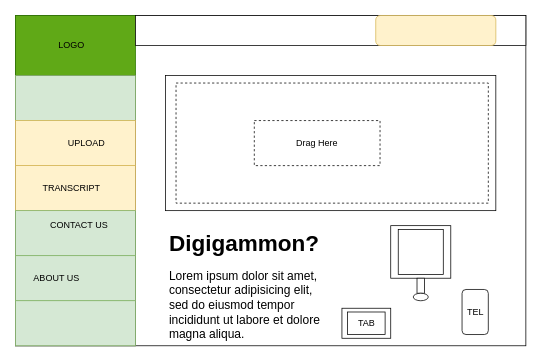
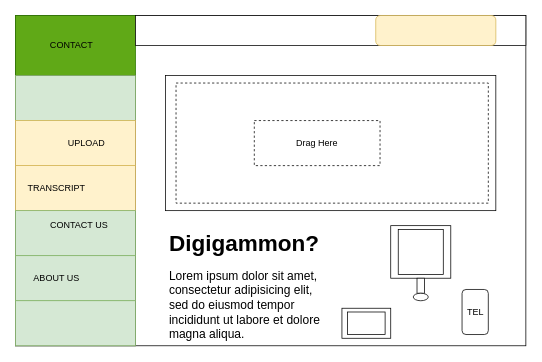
  <mxCell id="0" />
  <mxCell id="1" parent="0" />
  <mxCell id="2" value="" style="rounded=0;whiteSpace=wrap;html=1;" parent="1" vertex="1"><mxGeometry x="20" y="20" width="680" height="440" as="geometry" /></mxCell>
  <mxCell id="3" value="" style="rounded=0;whiteSpace=wrap;html=1;fillColor=#60a917;strokeColor=#2D7600;fontColor=#ffffff;" parent="1" vertex="1"><mxGeometry x="20" y="20" width="160" height="80" as="geometry" /></mxCell>
  <mxCell id="4" value="" style="rounded=0;whiteSpace=wrap;html=1;" parent="1" vertex="1"><mxGeometry x="180" y="20" width="520" height="40" as="geometry" /></mxCell>
  <mxCell id="5" value="" style="rounded=0;whiteSpace=wrap;html=1;" parent="1" vertex="1"><mxGeometry x="20" y="100" width="160" height="360" as="geometry" /></mxCell>
  <mxCell id="6" value="" style="rounded=1;whiteSpace=wrap;html=1;fillColor=#fff2cc;strokeColor=#d6b656;" parent="1" vertex="1"><mxGeometry x="500" y="20" width="160" height="40" as="geometry" /></mxCell>
  <mxCell id="7" value="" style="rounded=0;whiteSpace=wrap;html=1;fillColor=#d5e8d4;strokeColor=#82b366;" parent="1" vertex="1"><mxGeometry x="20" y="100" width="160" height="60" as="geometry" /></mxCell>
  <mxCell id="8" value="" style="rounded=0;whiteSpace=wrap;html=1;fillColor=#fff2cc;strokeColor=#d6b656;" parent="1" vertex="1"><mxGeometry x="20" y="160" width="160" height="60" as="geometry" /></mxCell>
  <mxCell id="9" value="" style="rounded=0;whiteSpace=wrap;html=1;fillColor=#fff2cc;strokeColor=#d6b656;" parent="1" vertex="1"><mxGeometry x="20" y="220" width="160" height="60" as="geometry" /></mxCell>
  <mxCell id="10" value="" style="rounded=0;whiteSpace=wrap;html=1;fillColor=#d5e8d4;strokeColor=#82b366;" parent="1" vertex="1"><mxGeometry x="20" y="280" width="160" height="60" as="geometry" /></mxCell>
  <mxCell id="11" value="" style="rounded=0;whiteSpace=wrap;html=1;fillColor=#d5e8d4;strokeColor=#82b366;" parent="1" vertex="1"><mxGeometry x="20" y="340" width="160" height="60" as="geometry" /></mxCell>
  <mxCell id="12" value="" style="rounded=0;whiteSpace=wrap;html=1;fillColor=#d5e8d4;strokeColor=#82b366;" parent="1" vertex="1"><mxGeometry x="20" y="400" width="160" height="60" as="geometry" /></mxCell>
  <mxCell id="13" value="" style="rounded=0;whiteSpace=wrap;html=1;" parent="1" vertex="1"><mxGeometry x="220" y="100" width="440" height="180" as="geometry" /></mxCell>
  <mxCell id="14" style="edgeStyle=orthogonalEdgeStyle;rounded=0;orthogonalLoop=1;jettySize=auto;html=1;exitX=0.5;exitY=1;exitDx=0;exitDy=0;" parent="1" source="13" target="13" edge="1"><mxGeometry relative="1" as="geometry" /></mxCell>
  <mxCell id="15" value="" style="rounded=0;whiteSpace=wrap;html=1;dashed=1;" parent="1" vertex="1"><mxGeometry x="234" y="110" width="416" height="160" as="geometry" /></mxCell>
  <mxCell id="16" value="Drag Here" style="text;html=1;fillColor=none;align=center;verticalAlign=middle;whiteSpace=wrap;rounded=0;dashed=1;strokeColor=#000000;" parent="1" vertex="1"><mxGeometry x="338.25" y="160" width="167.5" height="60" as="geometry" /></mxCell>
  <mxCell id="17" value="&lt;h1&gt;&lt;font style=&quot;font-size: 30px&quot;&gt;Digigammon?&lt;/font&gt;&lt;/h1&gt;&lt;p style=&quot;font-size: 16px&quot;&gt;&lt;font style=&quot;font-size: 16px&quot;&gt;Lorem ipsum dolor sit amet, consectetur adipisicing elit, sed do eiusmod tempor incididunt ut labore et dolore magna aliqua.&lt;/font&gt;&lt;/p&gt;" style="text;html=1;strokeColor=none;fillColor=none;spacing=5;spacingTop=-20;whiteSpace=wrap;overflow=hidden;rounded=0;dashed=1;" parent="1" vertex="1"><mxGeometry x="220" y="300" width="220" height="160" as="geometry" /></mxCell>
  <mxCell id="18" value="" style="rounded=0;whiteSpace=wrap;html=1;strokeColor=#000000;" parent="1" vertex="1"><mxGeometry x="520" y="300" width="80" height="70" as="geometry" /></mxCell>
  <mxCell id="19" value="" style="rounded=0;whiteSpace=wrap;html=1;strokeColor=#000000;" parent="1" vertex="1"><mxGeometry x="530" y="305" width="60" height="60" as="geometry" /></mxCell>
  <mxCell id="20" value="" style="rounded=0;whiteSpace=wrap;html=1;strokeColor=#000000;" parent="1" vertex="1"><mxGeometry x="555" y="370" width="10" height="20" as="geometry" /></mxCell>
  <mxCell id="21" value="" style="ellipse;whiteSpace=wrap;html=1;strokeColor=#000000;" parent="1" vertex="1"><mxGeometry x="550" y="390" width="20" height="10" as="geometry" /></mxCell>
  <mxCell id="22" value="" style="rounded=0;whiteSpace=wrap;html=1;strokeColor=#000000;" parent="1" vertex="1"><mxGeometry x="455" y="410" width="65" height="40" as="geometry" /></mxCell>
  <mxCell id="23" value="" style="rounded=0;whiteSpace=wrap;html=1;strokeColor=#000000;" parent="1" vertex="1"><mxGeometry x="462.5" y="415" width="50" height="30" as="geometry" /></mxCell>
- <mxCell id="24" value="TAB" style="text;html=1;strokeColor=none;fillColor=none;align=center;verticalAlign=middle;whiteSpace=wrap;rounded=0;" parent="1" vertex="1"><mxGeometry x="467.5" y="420" width="40" height="20" as="geometry" /></mxCell>
  <mxCell id="25" value="" style="rounded=1;whiteSpace=wrap;html=1;strokeColor=#000000;" parent="1" vertex="1"><mxGeometry x="615" y="385" width="35" height="60" as="geometry" /></mxCell>
  <mxCell id="26" value="TEL" style="text;html=1;strokeColor=none;fillColor=none;align=center;verticalAlign=middle;whiteSpace=wrap;rounded=0;" parent="1" vertex="1"><mxGeometry x="612.5" y="405" width="40" height="20" as="geometry" /></mxCell>
- <mxCell id="27" value="LOGO" style="text;html=1;align=center;verticalAlign=middle;whiteSpace=wrap;rounded=0;" parent="1" vertex="1"><mxGeometry x="50" y="30" width="90" height="60" as="geometry" /></mxCell>
+ <mxCell id="27" value="CONTACT" style="text;html=1;align=center;verticalAlign=middle;whiteSpace=wrap;rounded=0;" parent="1" vertex="1"><mxGeometry x="50" y="30" width="90" height="60" as="geometry" /></mxCell>
  <mxCell id="28" value="UPLOAD" style="text;html=1;strokeColor=none;fillColor=none;align=center;verticalAlign=middle;whiteSpace=wrap;rounded=0;" parent="1" vertex="1"><mxGeometry x="65" y="180" width="100" height="20" as="geometry" /></mxCell>
- <mxCell id="29" value="TRANSCRIPT" style="text;html=1;strokeColor=none;fillColor=none;align=center;verticalAlign=middle;whiteSpace=wrap;rounded=0;" parent="1" vertex="1"><mxGeometry x="50" y="240" width="90" height="20" as="geometry" /></mxCell>
+ <mxCell id="29" value="TRANSCRIPT" style="text;html=1;strokeColor=none;fillColor=none;align=center;verticalAlign=middle;whiteSpace=wrap;rounded=0;" parent="1" vertex="1"><mxGeometry x="30" y="240" width="90" height="20" as="geometry" /></mxCell>
  <mxCell id="30" value="CONTACT US" style="text;html=1;strokeColor=none;fillColor=none;align=center;verticalAlign=middle;whiteSpace=wrap;rounded=0;" parent="1" vertex="1"><mxGeometry x="50" y="290" width="110" height="20" as="geometry" /></mxCell>
  <mxCell id="31" value="ABOUT US" style="text;html=1;strokeColor=none;fillColor=none;align=center;verticalAlign=middle;whiteSpace=wrap;rounded=0;" parent="1" vertex="1"><mxGeometry x="25" y="360" width="100" height="20" as="geometry" /></mxCell>
